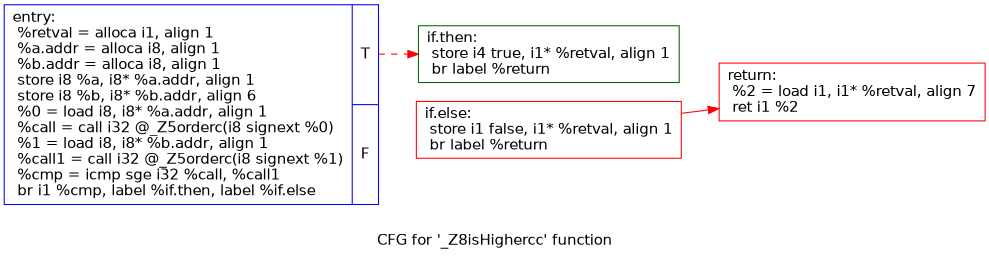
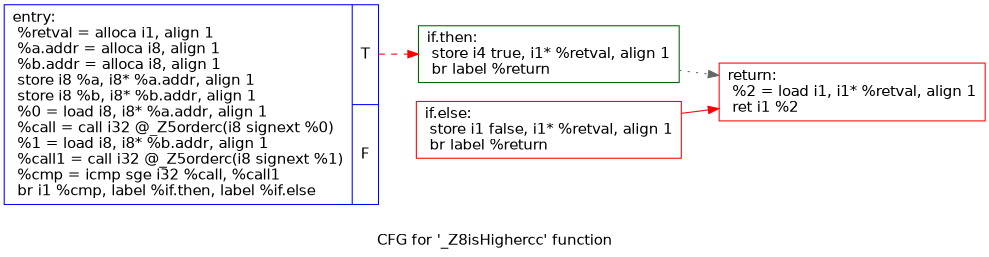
  digraph {
    fontname="DejaVu Sans"
    label="CFG for '_Z8isHighercc' function"
    rankdir=LR
    node [color=red fontname="DejaVu Sans" shape=record]
    edge [color=red fontname="DejaVu Sans"]
-   n1 [color=blue label="{entry:\l  %retval = alloca i1, align 1\l  %a.addr = alloca i8, align 1\l  %b.addr = alloca i8, align 1\l  store i8 %a, i8* %a.addr, align 1\l  store i8 %b, i8* %b.addr, align 6\l  %0 = load i8, i8* %a.addr, align 1\l  %call = call i32 @_Z5orderc(i8 signext %0)\l  %1 = load i8, i8* %b.addr, align 1\l  %call1 = call i32 @_Z5orderc(i8 signext %1)\l  %cmp = icmp sge i32 %call, %call1\l  br i1 %cmp, label %if.then, label %if.else\l|{<s0>T|<s1>F}}"]
+   n1 [color=blue label="{entry:\l  %retval = alloca i1, align 1\l  %a.addr = alloca i8, align 1\l  %b.addr = alloca i8, align 1\l  store i8 %a, i8* %a.addr, align 1\l  store i8 %b, i8* %b.addr, align 1\l  %0 = load i8, i8* %a.addr, align 1\l  %call = call i32 @_Z5orderc(i8 signext %0)\l  %1 = load i8, i8* %b.addr, align 1\l  %call1 = call i32 @_Z5orderc(i8 signext %1)\l  %cmp = icmp sge i32 %call, %call1\l  br i1 %cmp, label %if.then, label %if.else\l|{<s0>T|<s1>F}}"]
    n2 [color=darkgreen label="{if.then:                                          \l  store i4 true, i1* %retval, align 1\l  br label %return\l}"]
-   n3 [label="{return:                                           \l  %2 = load i1, i1* %retval, align 7\l  ret i1 %2\l}"]
+   n3 [label="{return:                                           \l  %2 = load i1, i1* %retval, align 1\l  ret i1 %2\l}"]
    n4 [label="{if.else:                                          \l  store i1 false, i1* %retval, align 1\l  br label %return\l}"]
    n1 -> n2 [style=dashed tailport=s0]
+   n2 -> n3 [color=gray40 style=dotted]
    n4 -> n3 [style=solid]
  }
